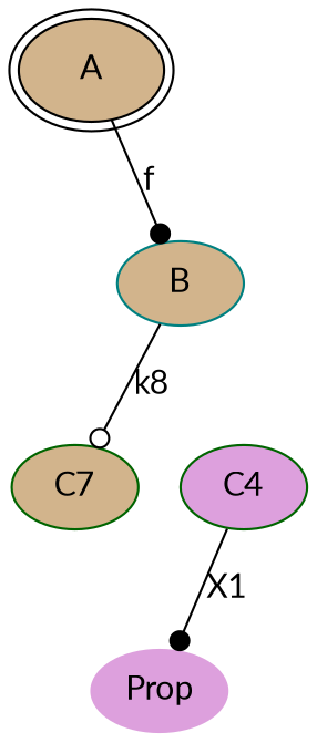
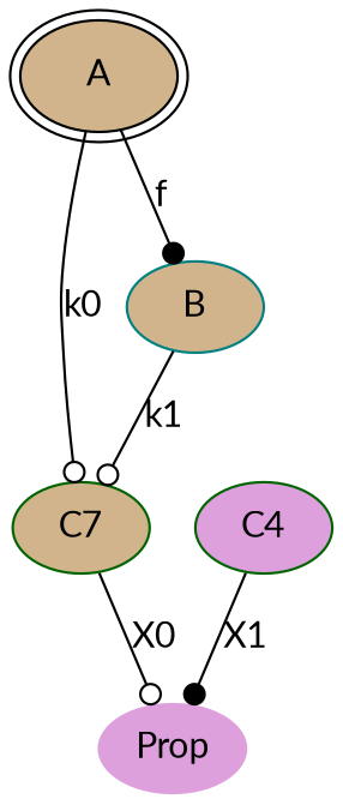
  digraph {
    fontname=Lato
    node [color=darkgreen fillcolor=tan fontname=Lato peripheries=1 style=filled]
    edge [arrowhead=odot fontname=Lato]
    n1 [color=black label=A peripheries=2]
    n2 [label=C7]
    n3 [color=teal label=B]
    Prop [color=teal fillcolor=plum peripheries=0]
    n5 [fillcolor=plum label=C4]
+   n1 -> n2 [label=k0]
    n1 -> n3 [arrowhead=dot label=f]
-   n3 -> n2 [label=k8]
+   n2 -> Prop [label=X0]
+   n3 -> n2 [label=k1]
    n5 -> Prop [arrowhead=dot label=X1]
  }
